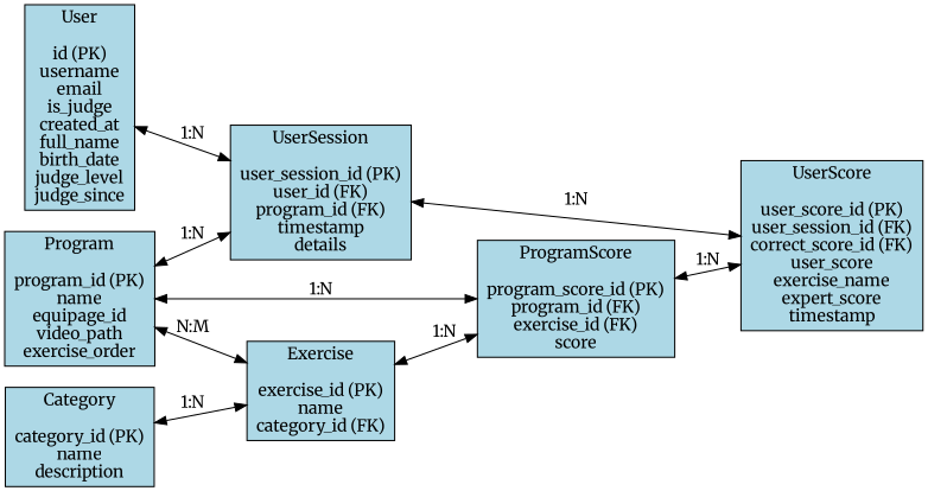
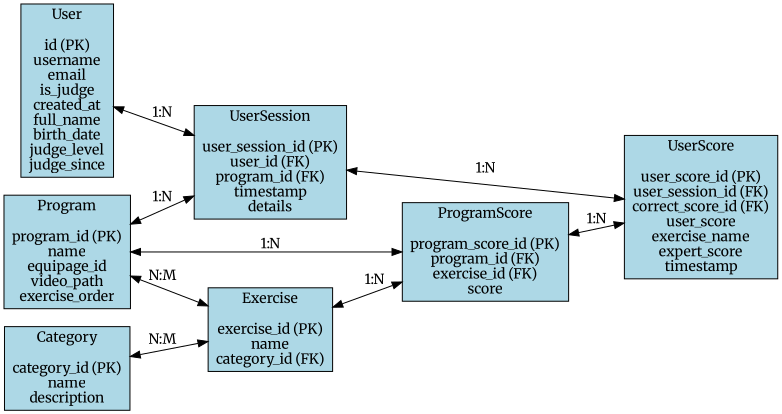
  digraph {
    rankdir=LR
    fontname=Merriweather
    node [fillcolor=lightblue shape=box style=filled fontname=Merriweather]
    edge [dir=both fontname=Merriweather]
    n1 [label="User\n\nid (PK)\nusername\nemail\nis_judge\ncreated_at\nfull_name\nbirth_date\njudge_level\njudge_since"]
    n2 [label="UserSession\n\nuser_session_id (PK)\nuser_id (FK)\nprogram_id (FK)\ntimestamp\ndetails"]
    n3 [label="Program\n\nprogram_id (PK)\nname\nequipage_id\nvideo_path\nexercise_order"]
    n4 [label="Exercise\n\nexercise_id (PK)\nname\ncategory_id (FK)"]
    n5 [label="ProgramScore\n\nprogram_score_id (PK)\nprogram_id (FK)\nexercise_id (FK)\nscore"]
    n6 [label="Category\n\ncategory_id (PK)\nname\ndescription"]
    n7 [label="UserScore\n\nuser_score_id (PK)\nuser_session_id (FK)\ncorrect_score_id (FK)\nuser_score\nexercise_name\nexpert_score\ntimestamp"]
    n1 -> n2 [label="1:N"]
    n2 -> n7 [label="1:N"]
    n3 -> n2 [label="1:N"]
    n3 -> n4 [label="N:M"]
    n3 -> n5 [label="1:N"]
    n4 -> n5 [label="1:N"]
    n5 -> n7 [label="1:N"]
-   n6 -> n4 [label="1:N"]
+   n6 -> n4 [label="N:M"]
  }
